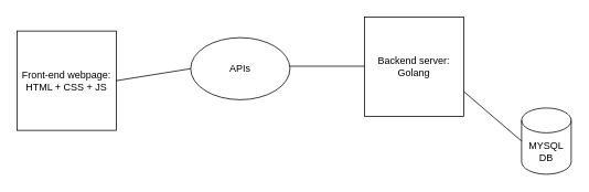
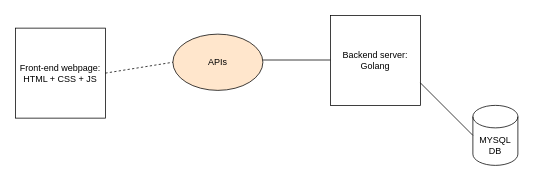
  <mxCell id="0" />
  <mxCell id="1" parent="0" />
  <mxCell id="2" value="Front-end webpage:&lt;div&gt;HTML + CSS + JS&lt;/div&gt;" style="whiteSpace=wrap;html=1;aspect=fixed;" vertex="1" parent="1"><mxGeometry x="20" y="37" width="120" height="120" as="geometry" /></mxCell>
  <mxCell id="3" value="Backend server:&lt;div&gt;Golang&lt;/div&gt;" style="whiteSpace=wrap;html=1;aspect=fixed;" vertex="1" parent="1"><mxGeometry x="440" y="20" width="120" height="120" as="geometry" /></mxCell>
- <mxCell id="4" value="MYSQL DB" style="shape=cylinder3;whiteSpace=wrap;html=1;boundedLbl=1;backgroundOutline=1;size=15;" vertex="1" parent="1"><mxGeometry x="630" y="130" width="60" height="80" as="geometry" /></mxCell>
+ <mxCell id="4" value="MYSQL DB" style="shape=cylinder3;whiteSpace=wrap;html=1;boundedLbl=1;backgroundOutline=1;size=15;" vertex="1" parent="1"><mxGeometry x="630" y="140" width="60" height="80" as="geometry" /></mxCell>
  <mxCell id="5" value="" style="endArrow=none;html=1;rounded=0;entryX=0;entryY=0.5;entryDx=0;entryDy=0;entryPerimeter=0;exitX=1;exitY=0.75;exitDx=0;exitDy=0;" edge="1" parent="1" source="3" target="4"><mxGeometry width="50" height="50" relative="1" as="geometry"><mxPoint x="310" y="170" as="sourcePoint" /><mxPoint x="360" y="120" as="targetPoint" /></mxGeometry></mxCell>
- <mxCell id="6" value="APIs" style="ellipse;whiteSpace=wrap;html=1;" vertex="1" parent="1"><mxGeometry x="230" y="45" width="120" height="75" as="geometry" /></mxCell>
- <mxCell id="7" value="" style="endArrow=none;html=1;rounded=0;exitX=1;exitY=0.5;exitDx=0;exitDy=0;entryX=0;entryY=0.5;entryDx=0;entryDy=0;" edge="1" parent="1" source="2" target="6"><mxGeometry width="50" height="50" relative="1" as="geometry"><mxPoint x="290" y="170" as="sourcePoint" /><mxPoint x="340" y="120" as="targetPoint" /></mxGeometry></mxCell>
+ <mxCell id="6" value="APIs" style="ellipse;whiteSpace=wrap;html=1;fillColor=#ffe6cc;" vertex="1" parent="1"><mxGeometry x="230" y="45" width="120" height="75" as="geometry" /></mxCell>
+ <mxCell id="7" value="" style="endArrow=none;html=1;rounded=0;exitX=1;exitY=0.5;exitDx=0;exitDy=0;entryX=0;entryY=0.5;entryDx=0;entryDy=0;dashed=1;" edge="1" parent="1" source="2" target="6"><mxGeometry width="50" height="50" relative="1" as="geometry"><mxPoint x="290" y="170" as="sourcePoint" /><mxPoint x="340" y="120" as="targetPoint" /></mxGeometry></mxCell>
  <mxCell id="8" value="" style="endArrow=none;html=1;rounded=0;exitX=1;exitY=0.5;exitDx=0;exitDy=0;entryX=0;entryY=0.5;entryDx=0;entryDy=0;" edge="1" parent="1"><mxGeometry width="50" height="50" relative="1" as="geometry"><mxPoint x="350" y="79.5" as="sourcePoint" /><mxPoint x="440" y="79.5" as="targetPoint" /></mxGeometry></mxCell>
